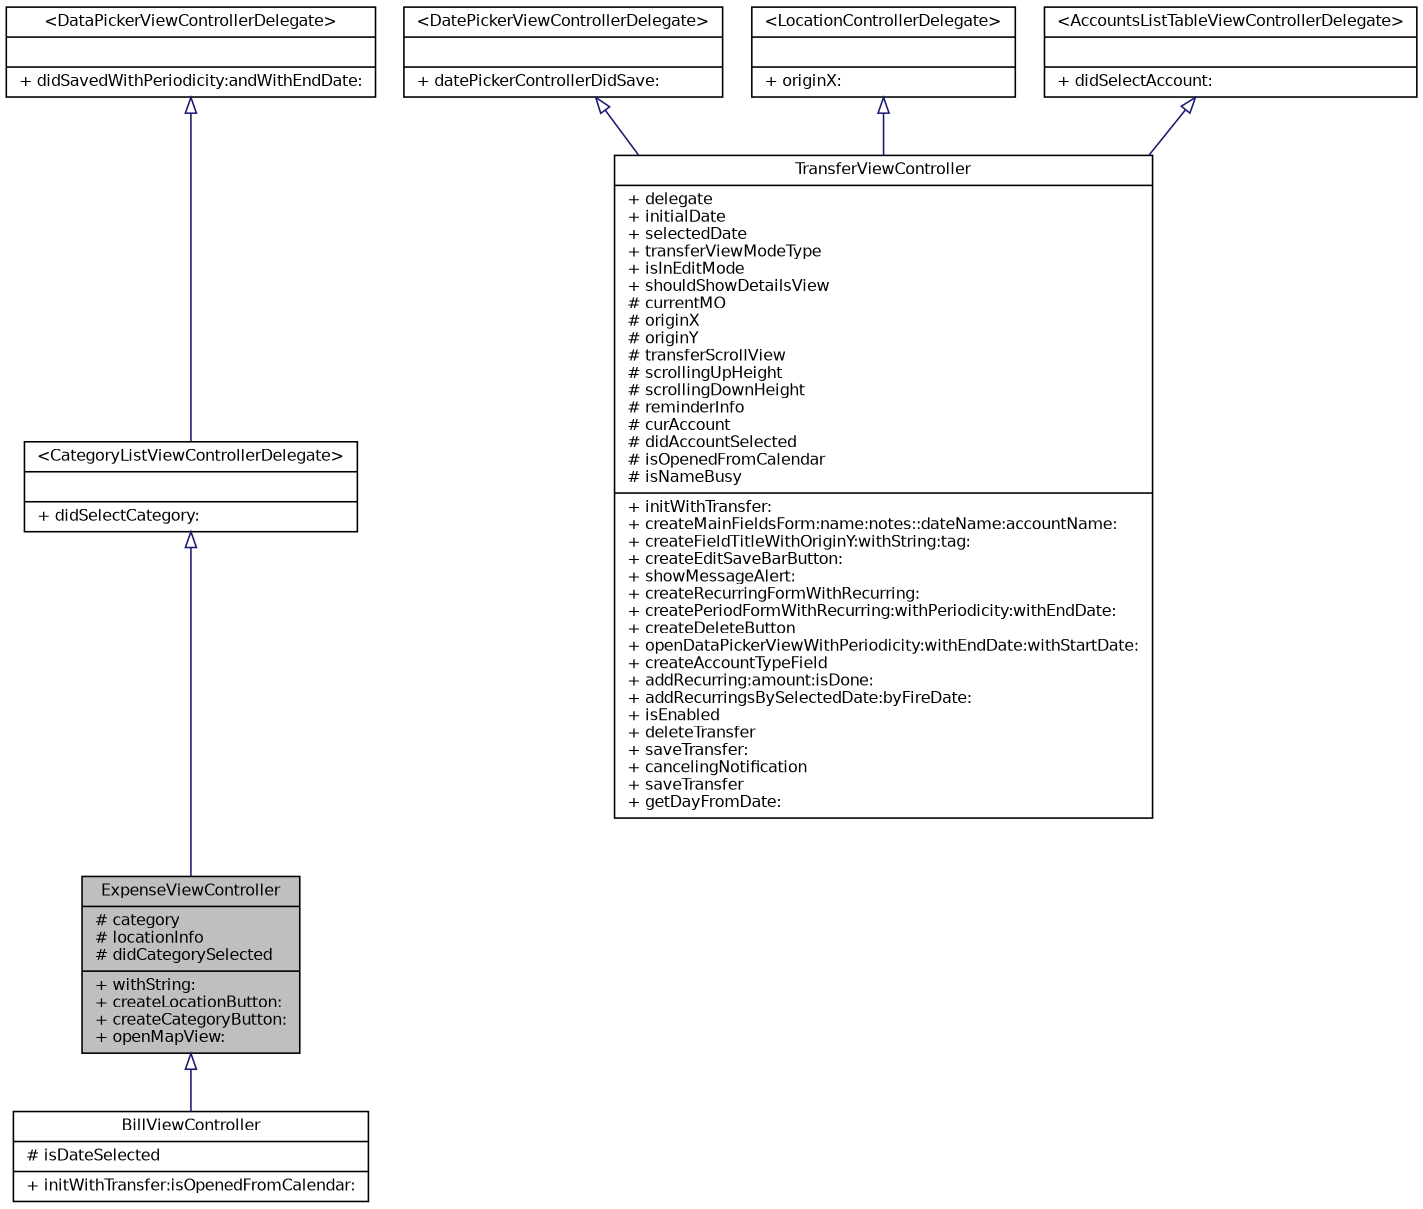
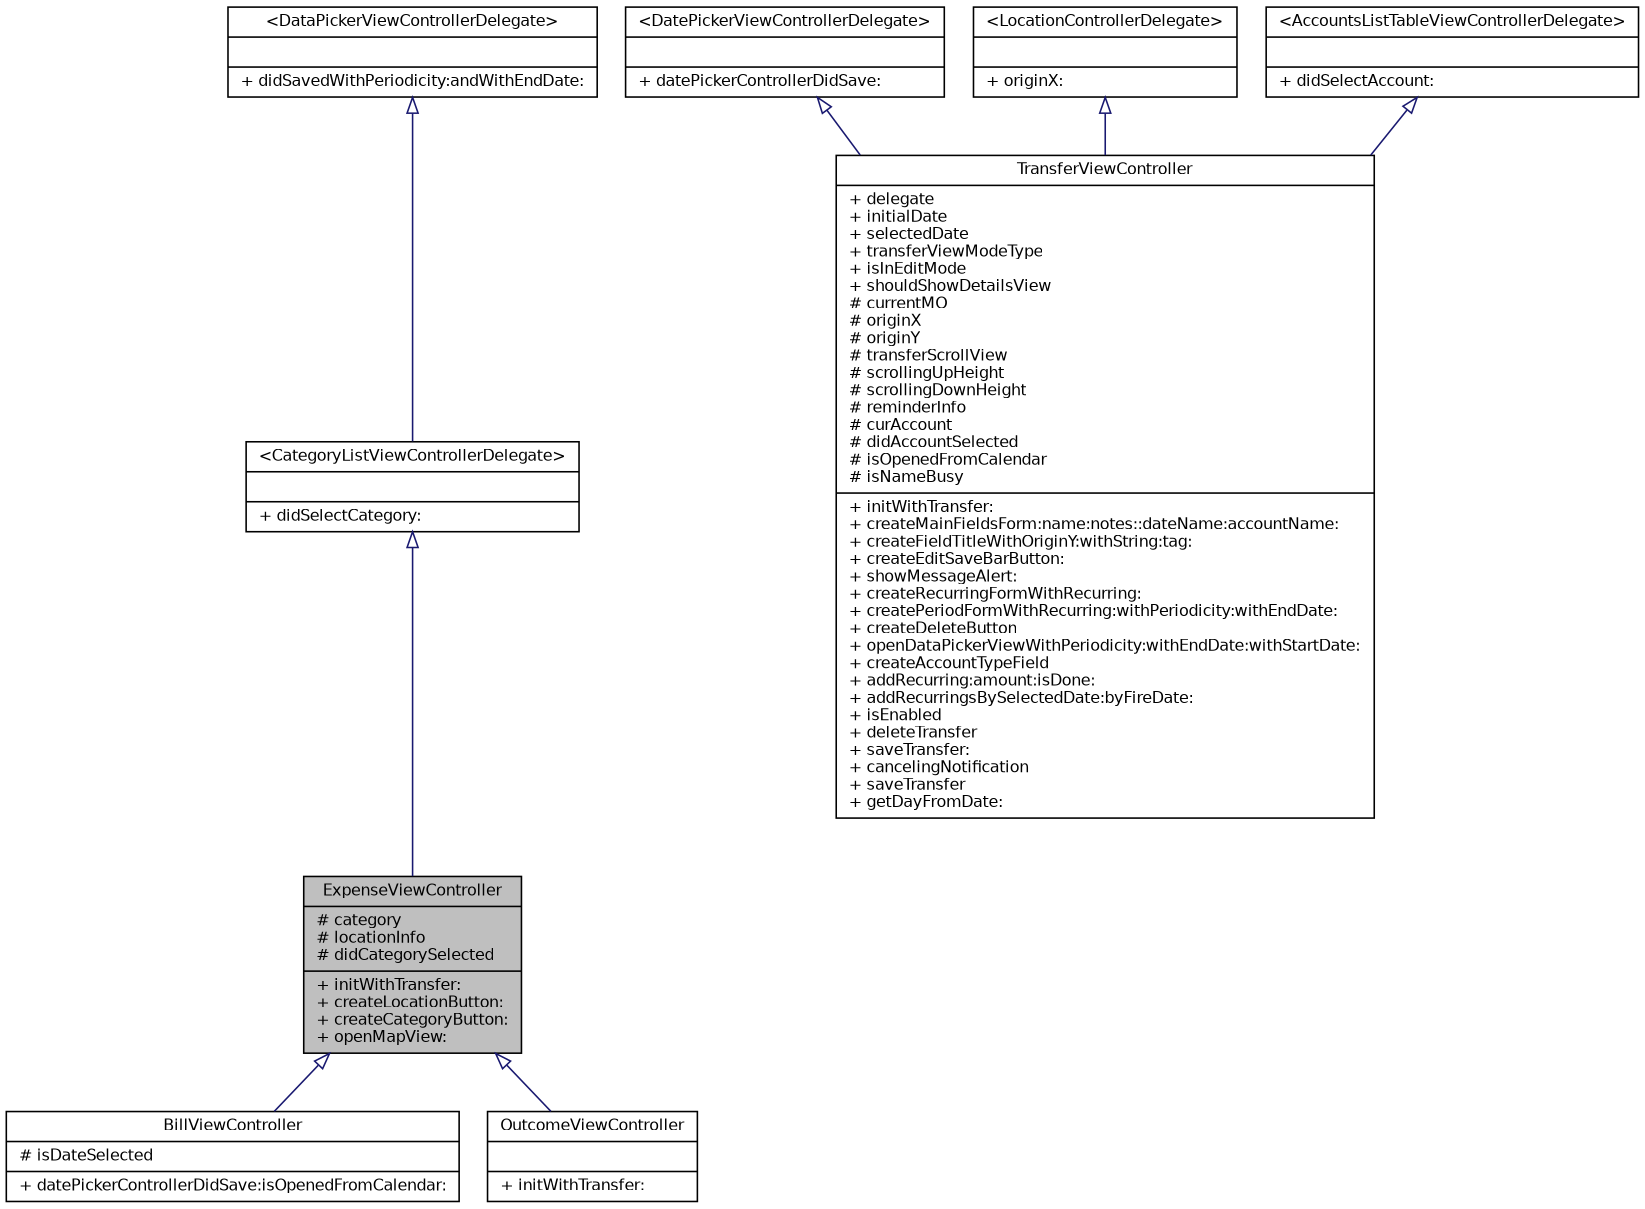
  digraph {
    node [color=black fillcolor=white fontname=Helvetica fontsize=10 shape=record style=filled]
    edge [arrowtail=empty color=midnightblue dir=back fontname=Helvetica fontsize=10 labelfontname=Helvetica labelfontsize=10 style=solid]
-   n1 [fillcolor=grey75 fontcolor=black height=0.2 label="{ExpenseViewController\n|# category\l# locationInfo\l# didCategorySelected\l|+ withString:\l+ createLocationButton:\l+ createCategoryButton:\l+ openMapView:\l}" width=0.4]
-   n2 [height=0.2 label="{BillViewController\n|# isDateSelected\l|+ initWithTransfer:isOpenedFromCalendar:\l}" width=0.4]
+   n1 [fillcolor=grey75 fontcolor=black height=0.2 label="{ExpenseViewController\n|# category\l# locationInfo\l# didCategorySelected\l|+ initWithTransfer:\l+ createLocationButton:\l+ createCategoryButton:\l+ openMapView:\l}" width=0.4]
+   n2 [height=0.2 label="{BillViewController\n|# isDateSelected\l|+ datePickerControllerDidSave:isOpenedFromCalendar:\l}" width=0.4]
+   n3 [height=0.2 label="{OutcomeViewController\n||+ initWithTransfer:\l}" width=0.4]
    n4 [height=0.2 label="{TransferViewController\n|+ delegate\l+ initialDate\l+ selectedDate\l+ transferViewModeType\l+ isInEditMode\l+ shouldShowDetailsView\l# currentMO\l# originX\l# originY\l# transferScrollView\l# scrollingUpHeight\l# scrollingDownHeight\l# reminderInfo\l# curAccount\l# didAccountSelected\l# isOpenedFromCalendar\l# isNameBusy\l|+ initWithTransfer:\l+ createMainFieldsForm:name:notes::dateName:accountName:\l+ createFieldTitleWithOriginY:withString:tag:\l+ createEditSaveBarButton:\l+ showMessageAlert:\l+ createRecurringFormWithRecurring:\l+ createPeriodFormWithRecurring:withPeriodicity:withEndDate:\l+ createDeleteButton\l+ openDataPickerViewWithPeriodicity:withEndDate:withStartDate:\l+ createAccountTypeField\l+ addRecurring:amount:isDone:\l+ addRecurringsBySelectedDate:byFireDate:\l+ isEnabled\l+ deleteTransfer\l+ saveTransfer:\l+ cancelingNotification\l+ saveTransfer\l+ getDayFromDate:\l}" width=0.4]
    n5 [height=0.2 label="{\<DatePickerViewControllerDelegate\>\n||+ datePickerControllerDidSave:\l}" width=0.4]
    n6 [height=0.2 label="{\<LocationControllerDelegate\>\n||+ originX:\l}" width=0.4]
    n7 [height=0.2 label="{\<DataPickerViewControllerDelegate\>\n||+ didSavedWithPeriodicity:andWithEndDate:\l}" width=0.4]
    n8 [height=0.2 label="{\<CategoryListViewControllerDelegate\>\n||+ didSelectCategory:\l}" width=0.4]
    n9 [height=0.2 label="{\<AccountsListTableViewControllerDelegate\>\n||+ didSelectAccount:\l}" width=0.4]
    n1 -> n2
+   n1 -> n3
    n5 -> n4
    n6 -> n4
    n7 -> n8
    n8 -> n1
    n9 -> n4
  }
